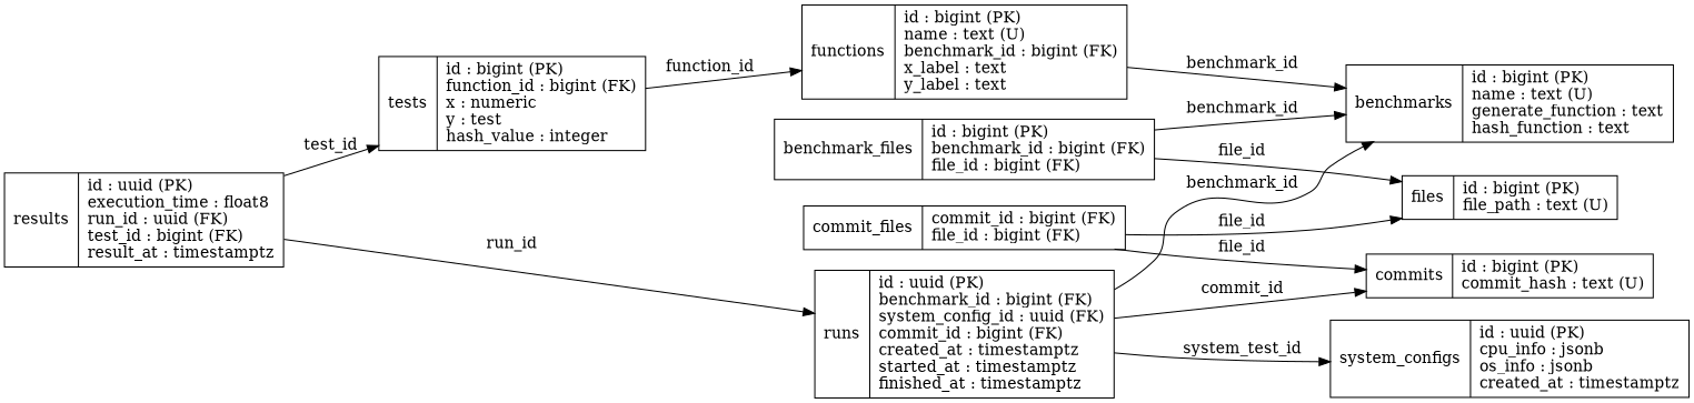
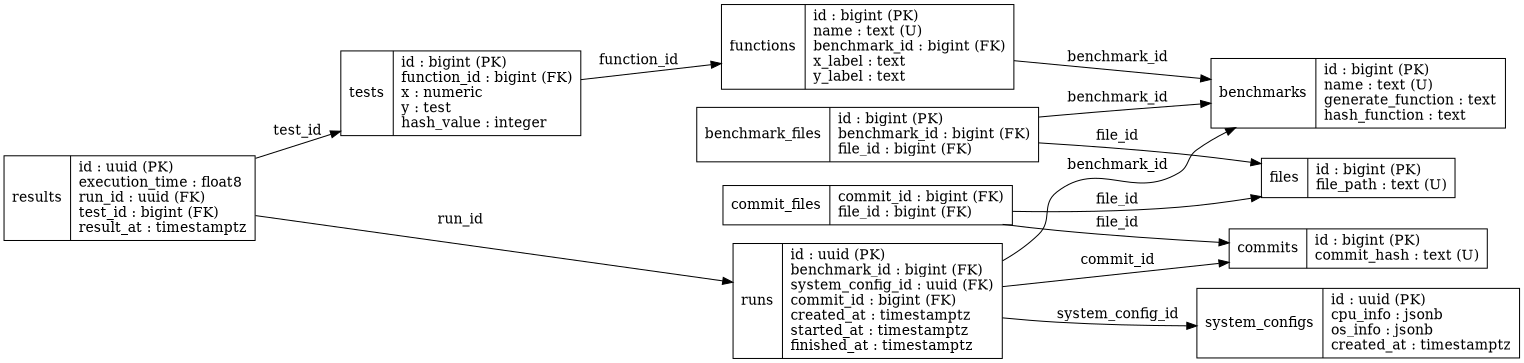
  digraph {
    rankdir=LR
    node [shape=record]
    n1 [label="{benchmarks|id : bigint (PK)\lname : text (U)\lgenerate_function : text\lhash_function : text\l}"]
    n2 [label="{benchmark_files|id : bigint (PK)\lbenchmark_id : bigint (FK)\lfile_id : bigint (FK)\l}"]
    n3 [label="{files|id : bigint (PK)\lfile_path : text (U)\l}"]
    n4 [label="{functions|id : bigint (PK)\lname : text (U)\lbenchmark_id : bigint (FK)\lx_label : text\ly_label : text\l}"]
    n5 [label="{system_configs|id : uuid (PK)\lcpu_info : jsonb\los_info : jsonb\lcreated_at : timestamptz\l}"]
    n6 [label="{results|id : uuid (PK)\lexecution_time : float8\lrun_id : uuid (FK)\ltest_id : bigint (FK)\lresult_at : timestamptz\l}"]
    n7 [label="{runs|id : uuid (PK)\lbenchmark_id : bigint (FK)\lsystem_config_id : uuid (FK)\lcommit_id : bigint (FK)\lcreated_at : timestamptz\lstarted_at : timestamptz\lfinished_at : timestamptz\l}"]
    n8 [label="{tests|id : bigint (PK)\lfunction_id : bigint (FK)\lx : numeric\ly : test\lhash_value : integer\l}"]
    n9 [label="{commits|id : bigint (PK)\lcommit_hash : text (U)\l}"]
    n10 [label="{commit_files|commit_id : bigint (FK)\lfile_id : bigint (FK)\l}"]
    n2 -> n1 [label=benchmark_id]
    n2 -> n3 [label=file_id]
    n4 -> n1 [label=benchmark_id]
    n6 -> n7 [label=run_id]
    n6 -> n8 [label=test_id]
    n7 -> n1 [label=benchmark_id]
-   n7 -> n5 [label=system_test_id]
+   n7 -> n5 [label=system_config_id]
    n7 -> n9 [label=commit_id]
    n8 -> n4 [label=function_id]
    n10 -> n3 [label=file_id]
    n10 -> n9 [label=file_id]
  }
